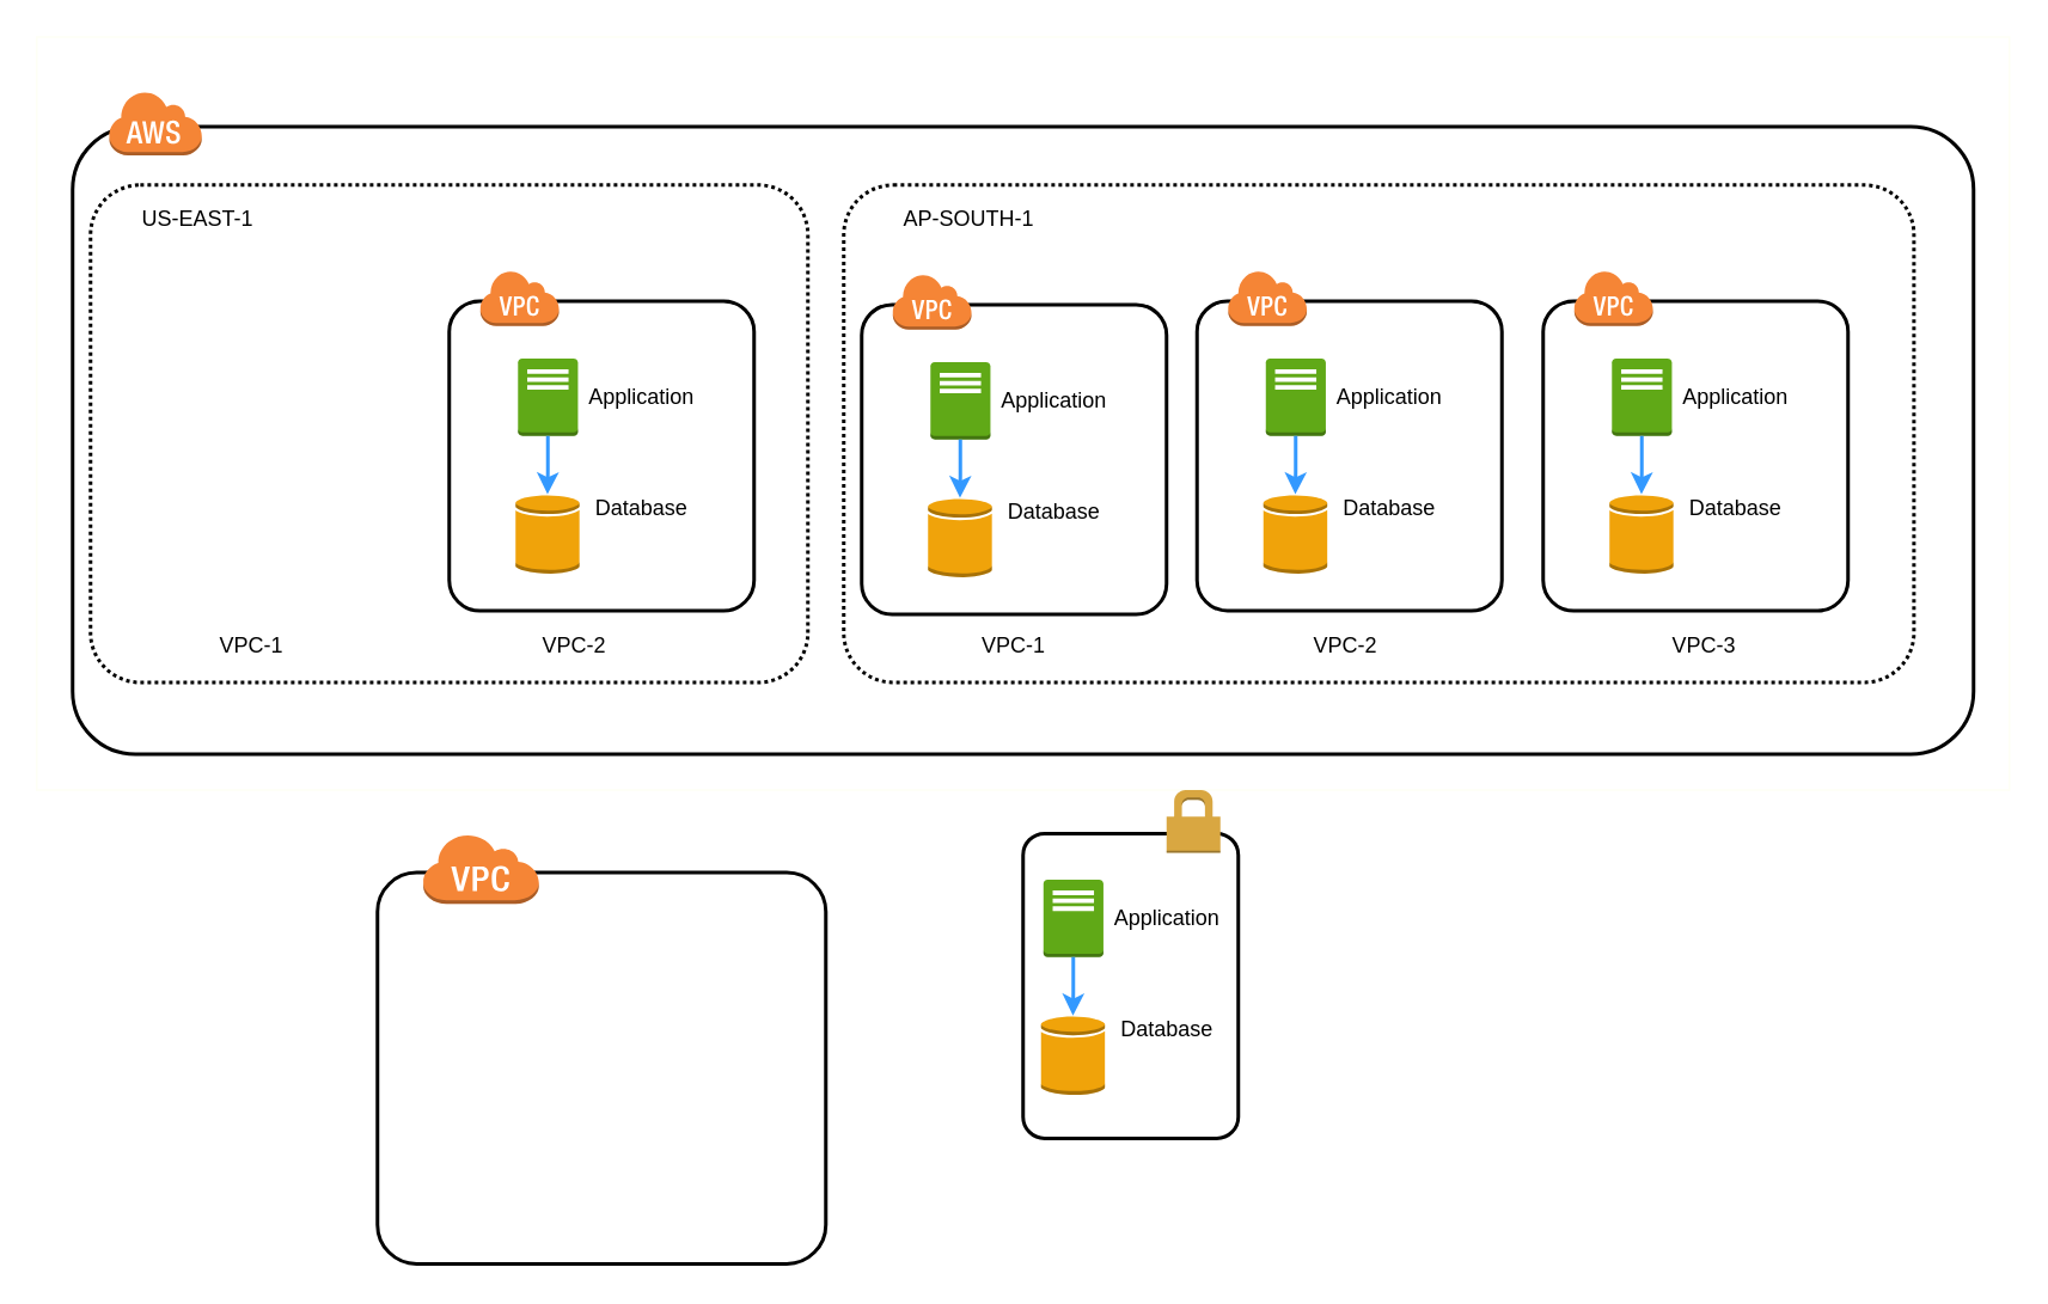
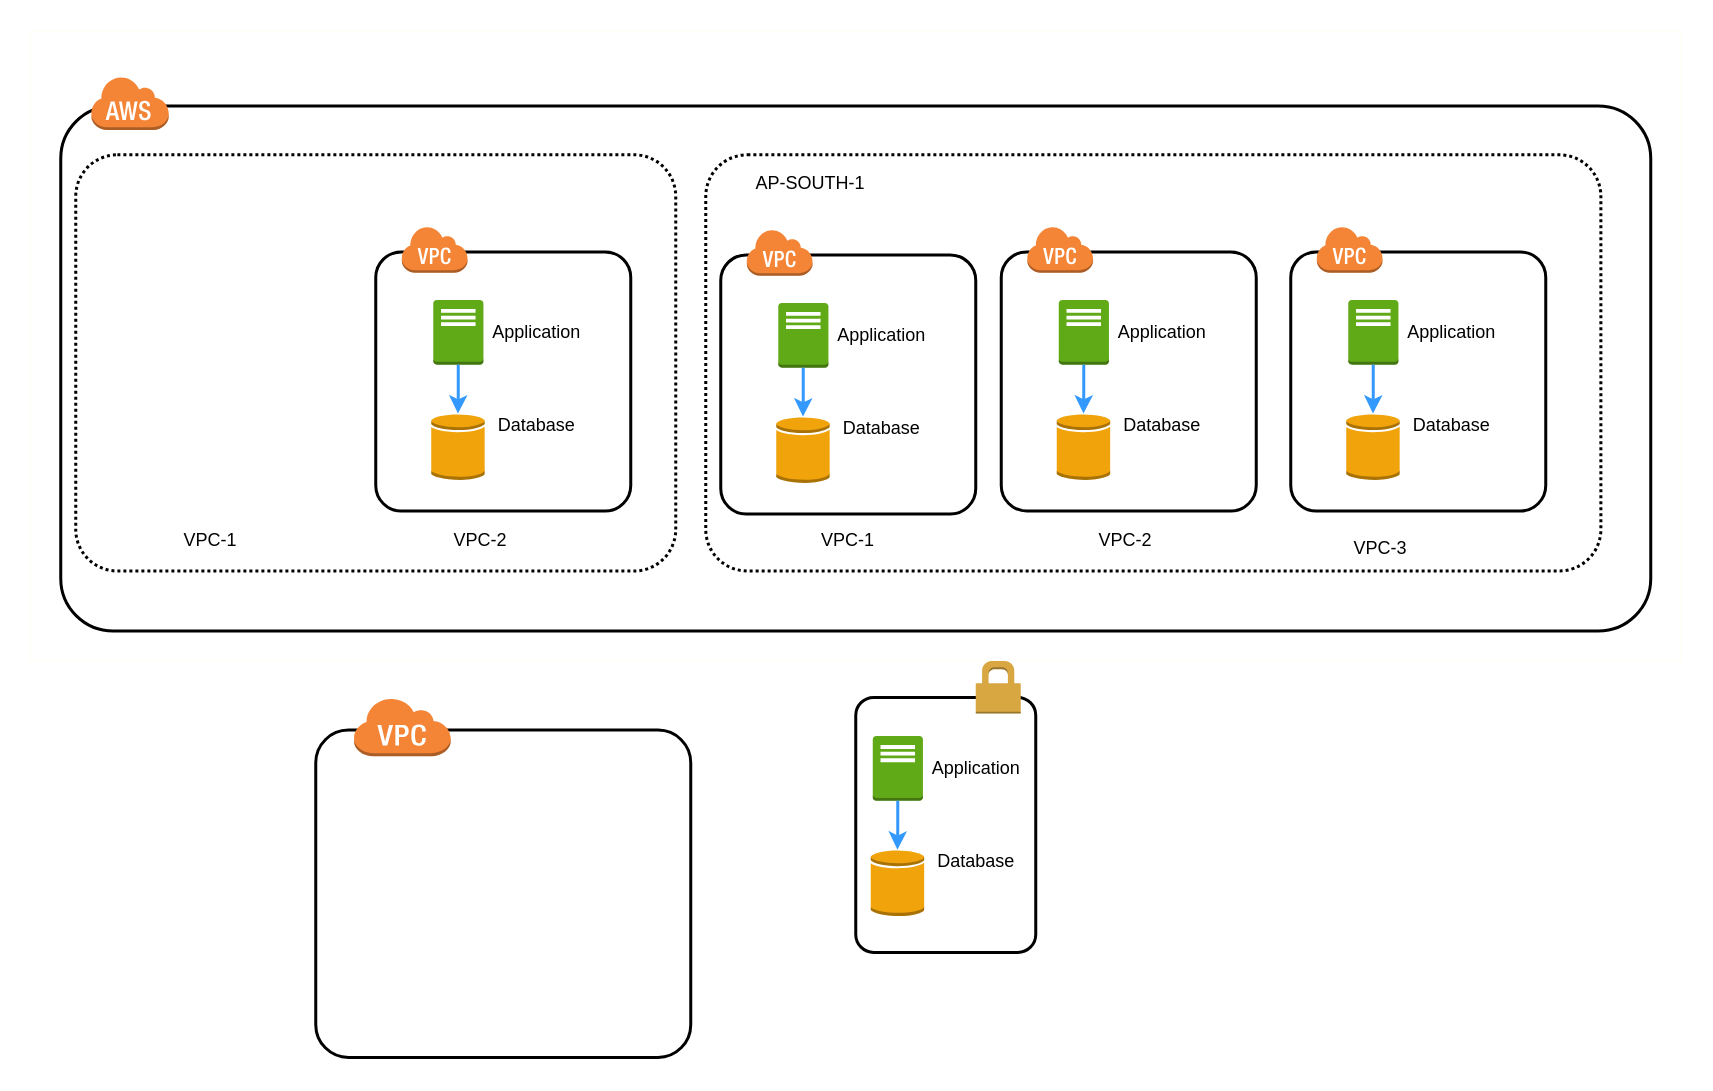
  <mxCell id="0" />
  <mxCell id="1" parent="0" />
  <mxCell id="2" value="" style="rounded=0;whiteSpace=wrap;html=1;strokeColor=#FEFFF5;" parent="1" vertex="1"><mxGeometry x="20" y="20" width="1100" height="420" as="geometry" /></mxCell>
  <mxCell id="3" value="" style="rounded=1;arcSize=10;dashed=0;fillColor=none;gradientColor=none;strokeWidth=2;" parent="1" vertex="1"><mxGeometry x="40" y="70" width="1060" height="350" as="geometry" /></mxCell>
  <mxCell id="4" value="" style="rounded=1;arcSize=10;dashed=1;fillColor=none;gradientColor=none;dashPattern=1 1;strokeWidth=2;" parent="1" vertex="1"><mxGeometry x="470" y="102.53" width="596.75" height="277.47" as="geometry" /></mxCell>
  <mxCell id="5" value="" style="rounded=1;arcSize=10;dashed=1;fillColor=none;gradientColor=none;dashPattern=1 1;strokeWidth=2;" parent="1" vertex="1"><mxGeometry x="50" y="102.53" width="400" height="277.47" as="geometry" /></mxCell>
  <mxCell id="6" value="" style="dashed=0;html=1;shape=mxgraph.aws3.cloud;fillColor=#F58536;gradientColor=none;dashed=0;strokeColor=#4797FF;" parent="1" vertex="1"><mxGeometry x="60" y="50" width="52" height="36" as="geometry" /></mxCell>
  <mxCell id="7" value="AP-SOUTH-1" style="text;html=1;strokeColor=none;fillColor=none;align=center;verticalAlign=middle;whiteSpace=wrap;rounded=0;" parent="1" vertex="1"><mxGeometry x="500" y="112" width="80" height="20" as="geometry" /></mxCell>
  <mxCell id="8" value="" style="group" parent="1" vertex="1" connectable="0"><mxGeometry x="250" y="150" width="170" height="190" as="geometry" /></mxCell>
  <mxCell id="9" value="" style="group" parent="8" vertex="1" connectable="0"><mxGeometry width="170" height="190" as="geometry" /></mxCell>
  <mxCell id="10" value="" style="rounded=1;arcSize=10;dashed=0;fillColor=none;gradientColor=none;strokeWidth=2;" parent="9" vertex="1"><mxGeometry y="17.273" width="170" height="172.727" as="geometry" /></mxCell>
  <mxCell id="11" value="" style="dashed=0;html=1;shape=mxgraph.aws3.virtual_private_cloud;fillColor=#F58536;gradientColor=none;dashed=0;strokeColor=#FEFFF5;" parent="9" vertex="1"><mxGeometry x="17" width="44.2" height="31.091" as="geometry" /></mxCell>
  <mxCell id="12" value="" style="group" parent="8" vertex="1" connectable="0"><mxGeometry x="37" y="49.26" width="90" height="120" as="geometry" /></mxCell>
  <mxCell id="13" value="" style="outlineConnect=0;dashed=0;verticalLabelPosition=bottom;verticalAlign=top;align=center;html=1;shape=mxgraph.aws3.traditional_server;fillColor=#60a917;strokeColor=#2D7600;fontColor=#ffffff;" parent="12" vertex="1"><mxGeometry x="1.346" width="33.447" height="43.204" as="geometry" /></mxCell>
  <mxCell id="14" value="Database" style="text;html=1;strokeColor=none;fillColor=none;align=center;verticalAlign=middle;whiteSpace=wrap;rounded=0;" parent="12" vertex="1"><mxGeometry x="50.952" y="75.767" width="39.048" height="16.136" as="geometry" /></mxCell>
  <mxCell id="15" value="Application" style="text;html=1;strokeColor=none;fillColor=none;align=center;verticalAlign=middle;whiteSpace=wrap;rounded=0;" parent="12" vertex="1"><mxGeometry x="50.952" y="13.538" width="39.048" height="16.136" as="geometry" /></mxCell>
  <mxCell id="16" value="" style="outlineConnect=0;dashed=0;verticalLabelPosition=bottom;verticalAlign=top;align=center;html=1;shape=mxgraph.aws3.generic_database;fillColor=#f0a30a;strokeColor=#BD7000;fontColor=#ffffff;" parent="12" vertex="1"><mxGeometry y="75.767" width="35.605" height="44.233" as="geometry" /></mxCell>
  <mxCell id="17" value="" style="edgeStyle=orthogonalEdgeStyle;rounded=0;orthogonalLoop=1;jettySize=auto;html=1;strokeWidth=2;strokeColor=#3399FF;" parent="12" source="13" target="16" edge="1"><mxGeometry relative="1" as="geometry"><mxPoint x="18.123" y="43.204" as="sourcePoint" /><mxPoint x="18.07" y="107.749" as="targetPoint" /></mxGeometry></mxCell>
  <mxCell id="18" value="" style="group" parent="1" vertex="1" connectable="0"><mxGeometry x="480" y="152" width="170" height="190" as="geometry" /></mxCell>
  <mxCell id="19" value="" style="group" parent="18" vertex="1" connectable="0"><mxGeometry width="170" height="190" as="geometry" /></mxCell>
  <mxCell id="20" value="" style="rounded=1;arcSize=10;dashed=0;fillColor=none;gradientColor=none;strokeWidth=2;" parent="19" vertex="1"><mxGeometry y="17.273" width="170" height="172.727" as="geometry" /></mxCell>
  <mxCell id="21" value="" style="dashed=0;html=1;shape=mxgraph.aws3.virtual_private_cloud;fillColor=#F58536;gradientColor=none;dashed=0;strokeColor=#FEFFF5;" parent="19" vertex="1"><mxGeometry x="17" width="44.2" height="31.091" as="geometry" /></mxCell>
  <mxCell id="22" value="" style="group" parent="18" vertex="1" connectable="0"><mxGeometry x="37" y="49.26" width="90" height="120" as="geometry" /></mxCell>
  <mxCell id="23" value="" style="outlineConnect=0;dashed=0;verticalLabelPosition=bottom;verticalAlign=top;align=center;html=1;shape=mxgraph.aws3.traditional_server;fillColor=#60a917;strokeColor=#2D7600;fontColor=#ffffff;" parent="22" vertex="1"><mxGeometry x="1.346" width="33.447" height="43.204" as="geometry" /></mxCell>
  <mxCell id="24" value="Database" style="text;html=1;strokeColor=none;fillColor=none;align=center;verticalAlign=middle;whiteSpace=wrap;rounded=0;" parent="22" vertex="1"><mxGeometry x="50.952" y="75.767" width="39.048" height="16.136" as="geometry" /></mxCell>
  <mxCell id="25" value="Application" style="text;html=1;strokeColor=none;fillColor=none;align=center;verticalAlign=middle;whiteSpace=wrap;rounded=0;" parent="22" vertex="1"><mxGeometry x="50.952" y="13.538" width="39.048" height="16.136" as="geometry" /></mxCell>
  <mxCell id="26" value="" style="outlineConnect=0;dashed=0;verticalLabelPosition=bottom;verticalAlign=top;align=center;html=1;shape=mxgraph.aws3.generic_database;fillColor=#f0a30a;strokeColor=#BD7000;fontColor=#ffffff;" parent="22" vertex="1"><mxGeometry y="75.767" width="35.605" height="44.233" as="geometry" /></mxCell>
  <mxCell id="27" value="" style="edgeStyle=orthogonalEdgeStyle;rounded=0;orthogonalLoop=1;jettySize=auto;html=1;strokeWidth=2;strokeColor=#3399FF;" parent="22" source="23" target="26" edge="1"><mxGeometry relative="1" as="geometry"><mxPoint x="18.123" y="43.204" as="sourcePoint" /><mxPoint x="18.07" y="107.749" as="targetPoint" /></mxGeometry></mxCell>
  <mxCell id="28" value="" style="group" parent="1" vertex="1" connectable="0"><mxGeometry x="667" y="150" width="170" height="190" as="geometry" /></mxCell>
  <mxCell id="29" value="" style="group" parent="28" vertex="1" connectable="0"><mxGeometry width="170" height="190" as="geometry" /></mxCell>
  <mxCell id="30" value="" style="rounded=1;arcSize=10;dashed=0;fillColor=none;gradientColor=none;strokeWidth=2;" parent="29" vertex="1"><mxGeometry y="17.273" width="170" height="172.727" as="geometry" /></mxCell>
  <mxCell id="31" value="" style="dashed=0;html=1;shape=mxgraph.aws3.virtual_private_cloud;fillColor=#F58536;gradientColor=none;dashed=0;strokeColor=#FEFFF5;" parent="29" vertex="1"><mxGeometry x="17" width="44.2" height="31.091" as="geometry" /></mxCell>
  <mxCell id="32" value="" style="group" parent="28" vertex="1" connectable="0"><mxGeometry x="37" y="49.26" width="90" height="120" as="geometry" /></mxCell>
  <mxCell id="33" value="" style="outlineConnect=0;dashed=0;verticalLabelPosition=bottom;verticalAlign=top;align=center;html=1;shape=mxgraph.aws3.traditional_server;fillColor=#60a917;strokeColor=#2D7600;fontColor=#ffffff;" parent="32" vertex="1"><mxGeometry x="1.346" width="33.447" height="43.204" as="geometry" /></mxCell>
  <mxCell id="34" value="Database" style="text;html=1;strokeColor=none;fillColor=none;align=center;verticalAlign=middle;whiteSpace=wrap;rounded=0;" parent="32" vertex="1"><mxGeometry x="50.952" y="75.767" width="39.048" height="16.136" as="geometry" /></mxCell>
  <mxCell id="35" value="Application" style="text;html=1;strokeColor=none;fillColor=none;align=center;verticalAlign=middle;whiteSpace=wrap;rounded=0;" parent="32" vertex="1"><mxGeometry x="50.952" y="13.538" width="39.048" height="16.136" as="geometry" /></mxCell>
  <mxCell id="36" value="" style="outlineConnect=0;dashed=0;verticalLabelPosition=bottom;verticalAlign=top;align=center;html=1;shape=mxgraph.aws3.generic_database;fillColor=#f0a30a;strokeColor=#BD7000;fontColor=#ffffff;" parent="32" vertex="1"><mxGeometry y="75.767" width="35.605" height="44.233" as="geometry" /></mxCell>
  <mxCell id="37" value="" style="edgeStyle=orthogonalEdgeStyle;rounded=0;orthogonalLoop=1;jettySize=auto;html=1;strokeWidth=2;strokeColor=#3399FF;" parent="32" source="33" target="36" edge="1"><mxGeometry relative="1" as="geometry"><mxPoint x="18.123" y="43.204" as="sourcePoint" /><mxPoint x="18.07" y="107.749" as="targetPoint" /></mxGeometry></mxCell>
  <mxCell id="38" value="" style="group" parent="1" vertex="1" connectable="0"><mxGeometry x="860" y="150" width="170" height="190" as="geometry" /></mxCell>
  <mxCell id="39" value="" style="group" parent="38" vertex="1" connectable="0"><mxGeometry width="170" height="190" as="geometry" /></mxCell>
  <mxCell id="40" value="" style="rounded=1;arcSize=10;dashed=0;fillColor=none;gradientColor=none;strokeWidth=2;" parent="39" vertex="1"><mxGeometry y="17.273" width="170" height="172.727" as="geometry" /></mxCell>
  <mxCell id="41" value="" style="dashed=0;html=1;shape=mxgraph.aws3.virtual_private_cloud;fillColor=#F58536;gradientColor=none;dashed=0;strokeColor=#FEFFF5;" parent="39" vertex="1"><mxGeometry x="17" width="44.2" height="31.091" as="geometry" /></mxCell>
  <mxCell id="42" value="" style="group" parent="38" vertex="1" connectable="0"><mxGeometry x="37" y="49.26" width="90" height="120" as="geometry" /></mxCell>
  <mxCell id="43" value="" style="outlineConnect=0;dashed=0;verticalLabelPosition=bottom;verticalAlign=top;align=center;html=1;shape=mxgraph.aws3.traditional_server;fillColor=#60a917;strokeColor=#2D7600;fontColor=#ffffff;" parent="42" vertex="1"><mxGeometry x="1.346" width="33.447" height="43.204" as="geometry" /></mxCell>
  <mxCell id="44" value="Database" style="text;html=1;strokeColor=none;fillColor=none;align=center;verticalAlign=middle;whiteSpace=wrap;rounded=0;" parent="42" vertex="1"><mxGeometry x="50.952" y="75.767" width="39.048" height="16.136" as="geometry" /></mxCell>
  <mxCell id="45" value="Application" style="text;html=1;strokeColor=none;fillColor=none;align=center;verticalAlign=middle;whiteSpace=wrap;rounded=0;" parent="42" vertex="1"><mxGeometry x="50.952" y="13.538" width="39.048" height="16.136" as="geometry" /></mxCell>
  <mxCell id="46" value="" style="outlineConnect=0;dashed=0;verticalLabelPosition=bottom;verticalAlign=top;align=center;html=1;shape=mxgraph.aws3.generic_database;fillColor=#f0a30a;strokeColor=#BD7000;fontColor=#ffffff;" parent="42" vertex="1"><mxGeometry y="75.767" width="35.605" height="44.233" as="geometry" /></mxCell>
  <mxCell id="47" value="" style="edgeStyle=orthogonalEdgeStyle;rounded=0;orthogonalLoop=1;jettySize=auto;html=1;strokeWidth=2;strokeColor=#3399FF;" parent="42" source="43" target="46" edge="1"><mxGeometry relative="1" as="geometry"><mxPoint x="18.123" y="43.204" as="sourcePoint" /><mxPoint x="18.07" y="107.749" as="targetPoint" /></mxGeometry></mxCell>
- <mxCell id="48" value="US-EAST-1" style="text;html=1;strokeColor=none;fillColor=none;align=center;verticalAlign=middle;whiteSpace=wrap;rounded=0;" parent="1" vertex="1"><mxGeometry x="70" y="112" width="80" height="20" as="geometry" /></mxCell>
  <mxCell id="49" value="VPC-2" style="text;html=1;strokeColor=none;fillColor=none;align=center;verticalAlign=middle;whiteSpace=wrap;rounded=0;" parent="1" vertex="1"><mxGeometry x="280" y="350" width="80" height="20" as="geometry" /></mxCell>
  <mxCell id="50" value="VPC-1" style="text;html=1;strokeColor=none;fillColor=none;align=center;verticalAlign=middle;whiteSpace=wrap;rounded=0;" parent="1" vertex="1"><mxGeometry x="100" y="350" width="80" height="20" as="geometry" /></mxCell>
  <mxCell id="51" value="VPC-1" style="text;html=1;strokeColor=none;fillColor=none;align=center;verticalAlign=middle;whiteSpace=wrap;rounded=0;" parent="1" vertex="1"><mxGeometry x="525" y="350" width="80" height="20" as="geometry" /></mxCell>
  <mxCell id="52" value="VPC-2" style="text;html=1;strokeColor=none;fillColor=none;align=center;verticalAlign=middle;whiteSpace=wrap;rounded=0;" parent="1" vertex="1"><mxGeometry x="710" y="350" width="80" height="20" as="geometry" /></mxCell>
- <mxCell id="53" value="VPC-3" style="text;html=1;strokeColor=none;fillColor=none;align=center;verticalAlign=middle;whiteSpace=wrap;rounded=0;" parent="1" vertex="1"><mxGeometry x="910" y="350" width="80" height="20" as="geometry" /></mxCell>
+ <mxCell id="53" value="VPC-3" style="text;html=1;strokeColor=none;fillColor=none;align=center;verticalAlign=middle;whiteSpace=wrap;rounded=0;" parent="1" vertex="1"><mxGeometry x="880" y="355" width="80" height="20" as="geometry" /></mxCell>
  <mxCell id="54" value="" style="group" parent="1" vertex="1" connectable="0"><mxGeometry x="210" y="464.26" width="250" height="240" as="geometry" /></mxCell>
  <mxCell id="55" value="" style="rounded=1;arcSize=10;dashed=0;fillColor=none;gradientColor=none;strokeWidth=2;" parent="54" vertex="1"><mxGeometry y="21.818" width="250" height="218.182" as="geometry" /></mxCell>
  <mxCell id="56" value="" style="dashed=0;html=1;shape=mxgraph.aws3.virtual_private_cloud;fillColor=#F58536;gradientColor=none;dashed=0;strokeColor=#FEFFF5;" parent="54" vertex="1"><mxGeometry x="25" width="65.0" height="39.273" as="geometry" /></mxCell>
  <mxCell id="57" value="" style="group" parent="1" vertex="1" connectable="0"><mxGeometry x="580" y="490" width="90" height="120" as="geometry" /></mxCell>
  <mxCell id="58" value="" style="outlineConnect=0;dashed=0;verticalLabelPosition=bottom;verticalAlign=top;align=center;html=1;shape=mxgraph.aws3.traditional_server;fillColor=#60a917;strokeColor=#2D7600;fontColor=#ffffff;" parent="57" vertex="1"><mxGeometry x="1.346" width="33.447" height="43.204" as="geometry" /></mxCell>
  <mxCell id="59" value="Database" style="text;html=1;strokeColor=none;fillColor=none;align=center;verticalAlign=middle;whiteSpace=wrap;rounded=0;" parent="57" vertex="1"><mxGeometry x="50.952" y="75.767" width="39.048" height="16.136" as="geometry" /></mxCell>
  <mxCell id="60" value="Application" style="text;html=1;strokeColor=none;fillColor=none;align=center;verticalAlign=middle;whiteSpace=wrap;rounded=0;" parent="57" vertex="1"><mxGeometry x="50.952" y="13.538" width="39.048" height="16.136" as="geometry" /></mxCell>
  <mxCell id="61" value="" style="outlineConnect=0;dashed=0;verticalLabelPosition=bottom;verticalAlign=top;align=center;html=1;shape=mxgraph.aws3.generic_database;fillColor=#f0a30a;strokeColor=#BD7000;fontColor=#ffffff;" parent="57" vertex="1"><mxGeometry y="75.767" width="35.605" height="44.233" as="geometry" /></mxCell>
  <mxCell id="62" value="" style="edgeStyle=orthogonalEdgeStyle;rounded=0;orthogonalLoop=1;jettySize=auto;html=1;strokeWidth=2;strokeColor=#3399FF;" parent="57" source="58" target="61" edge="1"><mxGeometry relative="1" as="geometry"><mxPoint x="18.123" y="43.204" as="sourcePoint" /><mxPoint x="18.07" y="107.749" as="targetPoint" /></mxGeometry></mxCell>
  <mxCell id="63" value="" style="rounded=1;arcSize=10;dashed=0;fillColor=none;gradientColor=none;strokeWidth=2;" vertex="1" parent="1"><mxGeometry x="570" y="464.26" width="120" height="170" as="geometry" /></mxCell>
  <mxCell id="64" value="" style="dashed=0;html=1;shape=mxgraph.aws3.permissions;fillColor=#D9A741;gradientColor=none;dashed=0;strokeColor=#FEFFF5;" vertex="1" parent="1"><mxGeometry x="650" y="440" width="30" height="35" as="geometry" /></mxCell>
